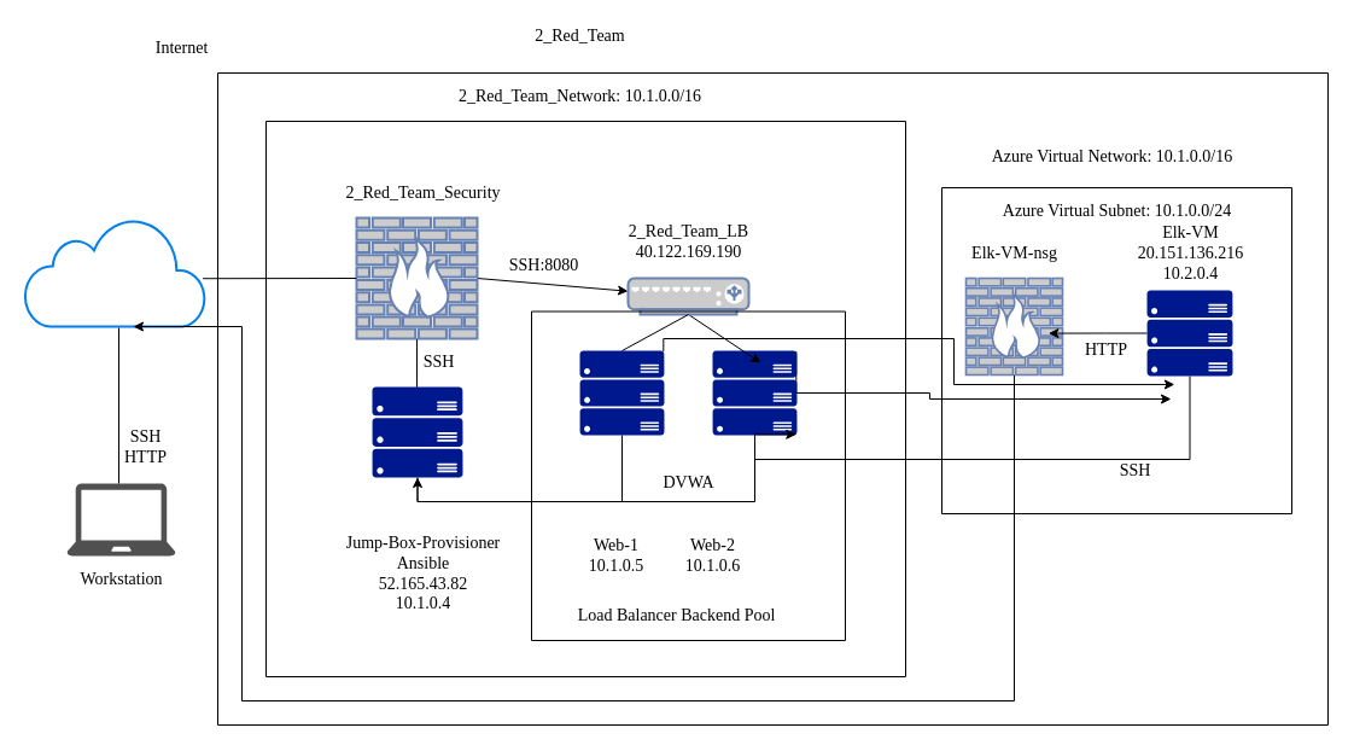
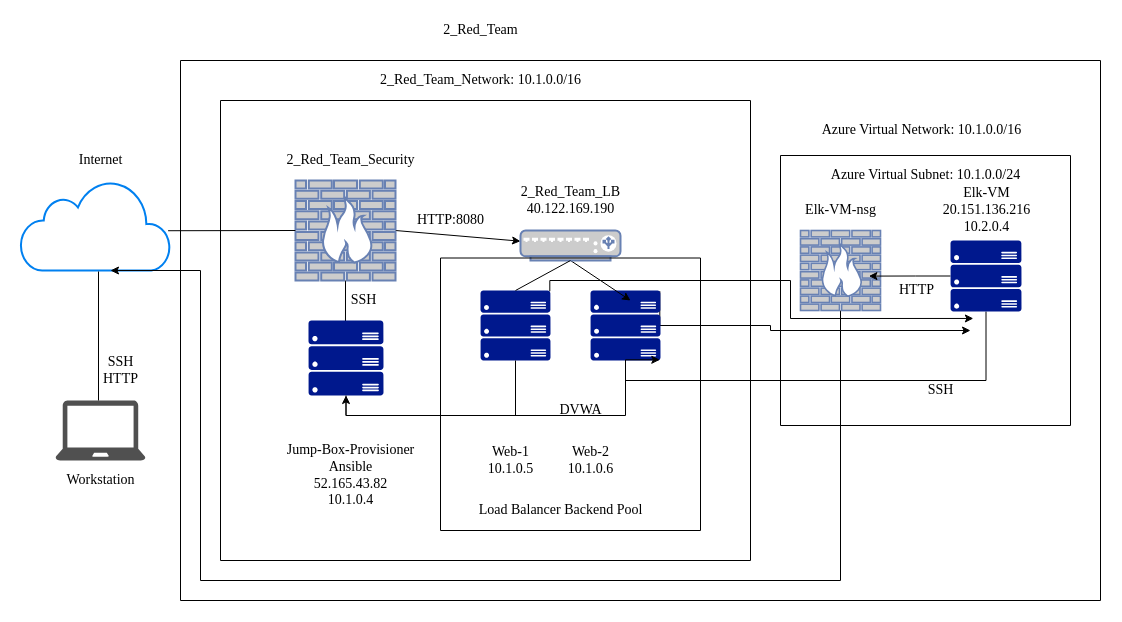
  <mxCell id="0" />
  <mxCell id="1" parent="0" />
  <mxCell id="2" value="" style="html=1;verticalLabelPosition=bottom;align=center;labelBackgroundColor=#ffffff;verticalAlign=middle;strokeWidth=2;strokeColor=#0080F0;shadow=0;dashed=0;shape=mxgraph.ios7.icons.cloud;fontFamily=Times New Roman;fontSize=13;" parent="1" vertex="1"><mxGeometry x="20" y="180" width="150" height="90" as="geometry" /></mxCell>
- <mxCell id="3" value="Internet" style="text;html=1;resizable=0;autosize=1;align=center;verticalAlign=middle;points=[];fillColor=none;strokeColor=none;rounded=0;fontFamily=Times New Roman;fontSize=14;" parent="1" vertex="1"><mxGeometry x="120" y="30" width="60" height="20" as="geometry" /></mxCell>
+ <mxCell id="3" value="Internet" style="text;html=1;resizable=0;autosize=1;align=center;verticalAlign=middle;points=[];fillColor=none;strokeColor=none;rounded=0;fontFamily=Times New Roman;fontSize=14;" parent="1" vertex="1"><mxGeometry x="70" y="150" width="60" height="20" as="geometry" /></mxCell>
  <mxCell id="4" value="" style="sketch=0;pointerEvents=1;shadow=0;dashed=0;html=1;strokeColor=none;fillColor=#505050;labelPosition=center;verticalLabelPosition=bottom;verticalAlign=top;outlineConnect=0;align=center;shape=mxgraph.office.devices.laptop;fontFamily=Times New Roman;fontSize=14;" parent="1" vertex="1"><mxGeometry x="55" y="400" width="90" height="60" as="geometry" /></mxCell>
  <mxCell id="5" value="Workstation" style="text;html=1;resizable=0;autosize=1;align=center;verticalAlign=middle;points=[];fillColor=none;strokeColor=none;rounded=0;fontFamily=Times New Roman;fontSize=14;" parent="1" vertex="1"><mxGeometry x="60" y="470" width="80" height="20" as="geometry" /></mxCell>
  <mxCell id="6" value="" style="endArrow=none;html=1;rounded=0;fontFamily=Times New Roman;fontSize=14;entryX=0.52;entryY=1.011;entryDx=0;entryDy=0;entryPerimeter=0;" parent="1" target="2" edge="1"><mxGeometry width="50" height="50" relative="1" as="geometry"><mxPoint x="98" y="400" as="sourcePoint" /><mxPoint x="115" y="310" as="targetPoint" /></mxGeometry></mxCell>
  <mxCell id="7" value="SSH&lt;br&gt;HTTP" style="text;html=1;resizable=0;autosize=1;align=center;verticalAlign=middle;points=[];fillColor=none;strokeColor=none;rounded=0;fontFamily=Times New Roman;fontSize=14;" parent="1" vertex="1"><mxGeometry x="95" y="350" width="50" height="40" as="geometry" /></mxCell>
  <mxCell id="8" style="edgeStyle=orthogonalEdgeStyle;rounded=0;orthogonalLoop=1;jettySize=auto;html=1;exitX=0.5;exitY=1;exitDx=0;exitDy=0;exitPerimeter=0;entryX=0.493;entryY=0.267;entryDx=0;entryDy=0;entryPerimeter=0;fontFamily=Times New Roman;fontSize=14;" parent="1" source="10" target="13" edge="1"><mxGeometry relative="1" as="geometry" /></mxCell>
  <mxCell id="9" style="edgeStyle=none;rounded=0;orthogonalLoop=1;jettySize=auto;html=1;exitX=1;exitY=0.5;exitDx=0;exitDy=0;exitPerimeter=0;fontFamily=Times New Roman;fontSize=14;" parent="1" source="10" target="25" edge="1"><mxGeometry relative="1" as="geometry" /></mxCell>
  <mxCell id="10" value="" style="fontColor=#0066CC;verticalAlign=top;verticalLabelPosition=bottom;labelPosition=center;align=center;html=1;outlineConnect=0;fillColor=#CCCCCC;strokeColor=#6881B3;gradientColor=none;gradientDirection=north;strokeWidth=2;shape=mxgraph.networks.firewall;fontFamily=Times New Roman;fontSize=14;" parent="1" vertex="1"><mxGeometry x="295" y="180" width="100" height="100" as="geometry" /></mxCell>
  <mxCell id="11" value="" style="endArrow=none;html=1;rounded=0;fontFamily=Times New Roman;fontSize=14;entryX=0;entryY=0.5;entryDx=0;entryDy=0;entryPerimeter=0;exitX=0.984;exitY=0.558;exitDx=0;exitDy=0;exitPerimeter=0;" parent="1" source="2" target="10" edge="1"><mxGeometry width="50" height="50" relative="1" as="geometry"><mxPoint x="220" y="270" as="sourcePoint" /><mxPoint x="270" y="220" as="targetPoint" /></mxGeometry></mxCell>
  <mxCell id="12" value="2_Red_Team_Security" style="text;html=1;resizable=0;autosize=1;align=center;verticalAlign=middle;points=[];fillColor=none;strokeColor=none;rounded=0;fontFamily=Times New Roman;fontSize=14;" parent="1" vertex="1"><mxGeometry x="280" y="150" width="140" height="20" as="geometry" /></mxCell>
  <mxCell id="13" value="" style="sketch=0;aspect=fixed;pointerEvents=1;shadow=0;dashed=0;html=1;strokeColor=none;labelPosition=center;verticalLabelPosition=bottom;verticalAlign=top;align=center;fillColor=#00188D;shape=mxgraph.azure.server_rack;fontFamily=Times New Roman;fontSize=14;" parent="1" vertex="1"><mxGeometry x="308" y="320" width="75" height="75" as="geometry" /></mxCell>
  <mxCell id="14" value="Jump-Box-Provisioner&lt;br&gt;Ansible&lt;br&gt;52.165.43.82&lt;br&gt;10.1.0.4" style="text;html=1;resizable=0;autosize=1;align=center;verticalAlign=middle;points=[];fillColor=none;strokeColor=none;rounded=0;fontFamily=Times New Roman;fontSize=14;" parent="1" vertex="1"><mxGeometry x="280" y="440" width="140" height="70" as="geometry" /></mxCell>
  <mxCell id="15" value="SSH" style="text;html=1;resizable=0;autosize=1;align=center;verticalAlign=middle;points=[];fillColor=none;strokeColor=none;rounded=0;fontFamily=Times New Roman;fontSize=14;" parent="1" vertex="1"><mxGeometry x="343" y="290" width="40" height="20" as="geometry" /></mxCell>
  <mxCell id="16" style="edgeStyle=none;rounded=0;orthogonalLoop=1;jettySize=auto;html=1;exitX=0.5;exitY=0;exitDx=0;exitDy=0;exitPerimeter=0;fontFamily=Times New Roman;fontSize=14;startArrow=none;" parent="1" source="25" edge="1"><mxGeometry relative="1" as="geometry"><mxPoint x="580" y="240" as="targetPoint" /></mxGeometry></mxCell>
  <mxCell id="17" style="edgeStyle=orthogonalEdgeStyle;rounded=0;orthogonalLoop=1;jettySize=auto;html=1;exitX=0.99;exitY=0.01;exitDx=0;exitDy=0;exitPerimeter=0;entryX=0.322;entryY=1.098;entryDx=0;entryDy=0;entryPerimeter=0;fontFamily=Times New Roman;fontSize=14;startArrow=none;" edge="1" parent="1" source="18" target="39"><mxGeometry relative="1" as="geometry"><Array as="points"><mxPoint x="549" y="280" /><mxPoint x="790" y="280" /><mxPoint x="790" y="318" /></Array></mxGeometry></mxCell>
  <mxCell id="18" value="" style="sketch=0;aspect=fixed;pointerEvents=1;shadow=0;dashed=0;html=1;strokeColor=none;labelPosition=center;verticalLabelPosition=bottom;verticalAlign=top;align=center;fillColor=#00188D;shape=mxgraph.azure.server_rack;fontFamily=Times New Roman;fontSize=14;" parent="1" vertex="1"><mxGeometry x="480" y="290" width="70" height="70" as="geometry" /></mxCell>
  <mxCell id="19" value="Web-1&lt;br&gt;10.1.0.5&lt;br&gt;" style="text;html=1;resizable=0;autosize=1;align=center;verticalAlign=middle;points=[];fillColor=none;strokeColor=none;rounded=0;fontFamily=Times New Roman;fontSize=14;" parent="1" vertex="1"><mxGeometry x="480" y="440" width="60" height="40" as="geometry" /></mxCell>
  <mxCell id="20" style="edgeStyle=orthogonalEdgeStyle;rounded=0;orthogonalLoop=1;jettySize=auto;html=1;exitX=0.5;exitY=1;exitDx=0;exitDy=0;exitPerimeter=0;entryX=0.5;entryY=1;entryDx=0;entryDy=0;entryPerimeter=0;fontFamily=Times New Roman;fontSize=14;" parent="1" source="22" target="13" edge="1"><mxGeometry relative="1" as="geometry" /></mxCell>
  <mxCell id="21" style="edgeStyle=orthogonalEdgeStyle;rounded=0;orthogonalLoop=1;jettySize=auto;html=1;exitX=0.99;exitY=0.01;exitDx=0;exitDy=0;exitPerimeter=0;fontFamily=Times New Roman;fontSize=14;" edge="1" parent="1" source="22"><mxGeometry relative="1" as="geometry"><mxPoint x="970" y="330" as="targetPoint" /><Array as="points"><mxPoint x="659" y="325" /><mxPoint x="770" y="325" /><mxPoint x="770" y="330" /></Array></mxGeometry></mxCell>
  <mxCell id="22" value="" style="sketch=0;aspect=fixed;pointerEvents=1;shadow=0;dashed=0;html=1;strokeColor=none;labelPosition=center;verticalLabelPosition=bottom;verticalAlign=top;align=center;fillColor=#00188D;shape=mxgraph.azure.server_rack;fontFamily=Times New Roman;fontSize=14;" parent="1" vertex="1"><mxGeometry x="590" y="290" width="70" height="70" as="geometry" /></mxCell>
  <mxCell id="23" value="Web-2&lt;br&gt;10.1.0.6" style="text;html=1;resizable=0;autosize=1;align=center;verticalAlign=middle;points=[];fillColor=none;strokeColor=none;rounded=0;fontFamily=Times New Roman;fontSize=14;" parent="1" vertex="1"><mxGeometry x="560" y="440" width="60" height="40" as="geometry" /></mxCell>
  <mxCell id="24" style="edgeStyle=none;rounded=0;orthogonalLoop=1;jettySize=auto;html=1;exitX=0.5;exitY=1;exitDx=0;exitDy=0;exitPerimeter=0;fontFamily=Times New Roman;fontSize=14;" parent="1" source="25" edge="1"><mxGeometry relative="1" as="geometry"><mxPoint x="630" y="300" as="targetPoint" /></mxGeometry></mxCell>
  <mxCell id="25" value="" style="fontColor=#0066CC;verticalAlign=top;verticalLabelPosition=bottom;labelPosition=center;align=center;html=1;outlineConnect=0;fillColor=#CCCCCC;strokeColor=#6881B3;gradientColor=none;gradientDirection=north;strokeWidth=2;shape=mxgraph.networks.load_balancer;fontFamily=Times New Roman;fontSize=14;" parent="1" vertex="1"><mxGeometry x="520" y="230" width="100" height="30" as="geometry" /></mxCell>
  <mxCell id="26" value="" style="edgeStyle=none;rounded=0;orthogonalLoop=1;jettySize=auto;html=1;exitX=0.5;exitY=0;exitDx=0;exitDy=0;exitPerimeter=0;fontFamily=Times New Roman;fontSize=14;endArrow=none;entryX=0.5;entryY=1;entryDx=0;entryDy=0;entryPerimeter=0;" parent="1" source="18" target="25" edge="1"><mxGeometry relative="1" as="geometry"><mxPoint x="580" y="240" as="targetPoint" /><mxPoint x="515" y="290" as="sourcePoint" /></mxGeometry></mxCell>
  <mxCell id="27" value="2_Red_Team_LB&lt;br&gt;40.122.169.190" style="text;html=1;resizable=0;autosize=1;align=center;verticalAlign=middle;points=[];fillColor=none;strokeColor=none;rounded=0;fontFamily=Times New Roman;fontSize=14;" parent="1" vertex="1"><mxGeometry x="515" y="180" width="110" height="40" as="geometry" /></mxCell>
- <mxCell id="28" value="SSH:8080" style="text;html=1;resizable=0;autosize=1;align=center;verticalAlign=middle;points=[];fillColor=none;strokeColor=none;rounded=0;fontFamily=Times New Roman;fontSize=14;" parent="1" vertex="1"><mxGeometry x="410" y="210" width="80" height="20" as="geometry" /></mxCell>
+ <mxCell id="28" value="HTTP:8080" style="text;html=1;resizable=0;autosize=1;align=center;verticalAlign=middle;points=[];fillColor=none;strokeColor=none;rounded=0;fontFamily=Times New Roman;fontSize=14;" parent="1" vertex="1"><mxGeometry x="410" y="210" width="80" height="20" as="geometry" /></mxCell>
  <mxCell id="29" value="" style="edgeStyle=orthogonalEdgeStyle;rounded=0;orthogonalLoop=1;jettySize=auto;html=1;exitX=0.5;exitY=1;exitDx=0;exitDy=0;exitPerimeter=0;entryX=0.5;entryY=1;entryDx=0;entryDy=0;entryPerimeter=0;fontFamily=Times New Roman;fontSize=14;endArrow=none;" parent="1" source="13" target="18" edge="1"><mxGeometry relative="1" as="geometry"><mxPoint x="345.5" y="395" as="sourcePoint" /><mxPoint x="560" y="370" as="targetPoint" /></mxGeometry></mxCell>
  <mxCell id="30" value="Load Balancer Backend Pool" style="text;html=1;resizable=0;autosize=1;align=center;verticalAlign=middle;points=[];fillColor=none;strokeColor=none;rounded=0;fontFamily=Times New Roman;fontSize=14;" parent="1" vertex="1"><mxGeometry x="470" y="500" width="180" height="20" as="geometry" /></mxCell>
- <mxCell id="31" value="DVWA" style="text;html=1;resizable=0;autosize=1;align=center;verticalAlign=middle;points=[];fillColor=none;strokeColor=none;rounded=0;fontFamily=Times New Roman;fontSize=14;" parent="1" vertex="1"><mxGeometry x="540" y="390" width="60" height="20" as="geometry" /></mxCell>
+ <mxCell id="31" value="DVWA" style="text;html=1;resizable=0;autosize=1;align=center;verticalAlign=middle;points=[];fillColor=none;strokeColor=none;rounded=0;fontFamily=Times New Roman;fontSize=14;" parent="1" vertex="1"><mxGeometry x="550" y="400" width="60" height="20" as="geometry" /></mxCell>
  <mxCell id="32" value="2_Red_Team_Network: 10.1.0.0/16" style="text;html=1;resizable=0;autosize=1;align=center;verticalAlign=middle;points=[];fillColor=none;strokeColor=none;rounded=0;fontFamily=Times New Roman;fontSize=14;" parent="1" vertex="1"><mxGeometry x="370" y="70" width="220" height="20" as="geometry" /></mxCell>
  <mxCell id="33" value="2_Red_Team" style="text;html=1;resizable=0;autosize=1;align=center;verticalAlign=middle;points=[];fillColor=none;strokeColor=none;rounded=0;fontFamily=Times New Roman;fontSize=14;" parent="1" vertex="1"><mxGeometry x="435" y="20" width="90" height="20" as="geometry" /></mxCell>
  <mxCell id="34" style="edgeStyle=orthogonalEdgeStyle;rounded=0;orthogonalLoop=1;jettySize=auto;html=1;exitX=0.5;exitY=1;exitDx=0;exitDy=0;exitPerimeter=0;fontFamily=Times New Roman;fontSize=14;" edge="1" parent="1" source="35"><mxGeometry relative="1" as="geometry"><mxPoint x="110" y="270" as="targetPoint" /><Array as="points"><mxPoint x="840" y="580" /><mxPoint x="200" y="580" /><mxPoint x="200" y="270" /></Array></mxGeometry></mxCell>
  <mxCell id="35" value="" style="fontColor=#0066CC;verticalAlign=top;verticalLabelPosition=bottom;labelPosition=center;align=center;html=1;outlineConnect=0;fillColor=#CCCCCC;strokeColor=#6881B3;gradientColor=none;gradientDirection=north;strokeWidth=2;shape=mxgraph.networks.firewall;" vertex="1" parent="1"><mxGeometry x="800" y="230" width="80" height="80" as="geometry" /></mxCell>
  <mxCell id="36" value="&lt;font face=&quot;Times New Roman&quot; style=&quot;font-size: 14px&quot;&gt;Elk-VM-nsg&lt;br&gt;&lt;/font&gt;" style="text;html=1;resizable=0;autosize=1;align=center;verticalAlign=middle;points=[];fillColor=none;strokeColor=none;rounded=0;" vertex="1" parent="1"><mxGeometry x="795" y="200" width="90" height="20" as="geometry" /></mxCell>
  <mxCell id="37" style="edgeStyle=orthogonalEdgeStyle;rounded=0;orthogonalLoop=1;jettySize=auto;html=1;exitX=0;exitY=0.5;exitDx=0;exitDy=0;exitPerimeter=0;entryX=0.855;entryY=0.57;entryDx=0;entryDy=0;entryPerimeter=0;fontFamily=Times New Roman;fontSize=14;" edge="1" parent="1" source="39" target="35"><mxGeometry relative="1" as="geometry" /></mxCell>
  <mxCell id="38" style="edgeStyle=orthogonalEdgeStyle;rounded=0;orthogonalLoop=1;jettySize=auto;html=1;exitX=0.5;exitY=1;exitDx=0;exitDy=0;exitPerimeter=0;entryX=0.99;entryY=0.99;entryDx=0;entryDy=0;entryPerimeter=0;fontFamily=Times New Roman;fontSize=14;" edge="1" parent="1" source="39" target="22"><mxGeometry relative="1" as="geometry"><Array as="points"><mxPoint x="985" y="380" /><mxPoint x="625" y="380" /><mxPoint x="625" y="359" /></Array></mxGeometry></mxCell>
  <mxCell id="39" value="" style="sketch=0;aspect=fixed;pointerEvents=1;shadow=0;dashed=0;html=1;strokeColor=none;labelPosition=center;verticalLabelPosition=bottom;verticalAlign=top;align=center;fillColor=#00188D;shape=mxgraph.azure.server_rack;fontFamily=Times New Roman;fontSize=14;" vertex="1" parent="1"><mxGeometry x="950" y="240" width="71" height="71" as="geometry" /></mxCell>
  <mxCell id="40" value="Elk-VM&lt;br&gt;20.151.136.216&lt;br&gt;10.2.0.4" style="text;html=1;resizable=0;autosize=1;align=center;verticalAlign=middle;points=[];fillColor=none;strokeColor=none;rounded=0;fontFamily=Times New Roman;fontSize=14;" vertex="1" parent="1"><mxGeometry x="935.5" y="180" width="100" height="60" as="geometry" /></mxCell>
  <mxCell id="41" value="HTTP" style="text;html=1;resizable=0;autosize=1;align=center;verticalAlign=middle;points=[];fillColor=none;strokeColor=none;rounded=0;fontFamily=Times New Roman;fontSize=14;" vertex="1" parent="1"><mxGeometry x="890.5" y="280" width="50" height="20" as="geometry" /></mxCell>
  <mxCell id="42" value="SSH" style="text;html=1;resizable=0;autosize=1;align=center;verticalAlign=middle;points=[];fillColor=none;strokeColor=none;rounded=0;fontFamily=Times New Roman;fontSize=14;" vertex="1" parent="1"><mxGeometry x="920" y="380" width="40" height="20" as="geometry" /></mxCell>
  <mxCell id="43" value="" style="swimlane;startSize=0;fontFamily=Times New Roman;fontSize=14;" vertex="1" parent="1"><mxGeometry x="440" y="257.5" width="260" height="272.5" as="geometry" /></mxCell>
  <mxCell id="44" value="" style="swimlane;startSize=0;fontFamily=Times New Roman;fontSize=14;" vertex="1" parent="1"><mxGeometry x="780" y="155" width="290" height="270" as="geometry" /></mxCell>
  <mxCell id="45" value="Azure Virtual Subnet: 10.1.0.0/24" style="text;html=1;resizable=0;autosize=1;align=center;verticalAlign=middle;points=[];fillColor=none;strokeColor=none;rounded=0;fontFamily=Times New Roman;fontSize=14;" vertex="1" parent="44"><mxGeometry x="40" y="10" width="210" height="20" as="geometry" /></mxCell>
  <mxCell id="46" value="Azure Virtual Network: 10.1.0.0/16" style="text;html=1;resizable=0;autosize=1;align=center;verticalAlign=middle;points=[];fillColor=none;strokeColor=none;rounded=0;fontFamily=Times New Roman;fontSize=14;" vertex="1" parent="1"><mxGeometry x="815.5" y="120" width="210" height="20" as="geometry" /></mxCell>
  <mxCell id="47" value="" style="swimlane;startSize=0;fontFamily=Times New Roman;fontSize=14;" vertex="1" parent="1"><mxGeometry x="220" y="100" width="530" height="460" as="geometry" /></mxCell>
  <mxCell id="48" value="" style="swimlane;startSize=0;fontFamily=Times New Roman;fontSize=14;" vertex="1" parent="1"><mxGeometry x="180" y="60" width="920" height="540" as="geometry" /></mxCell>
